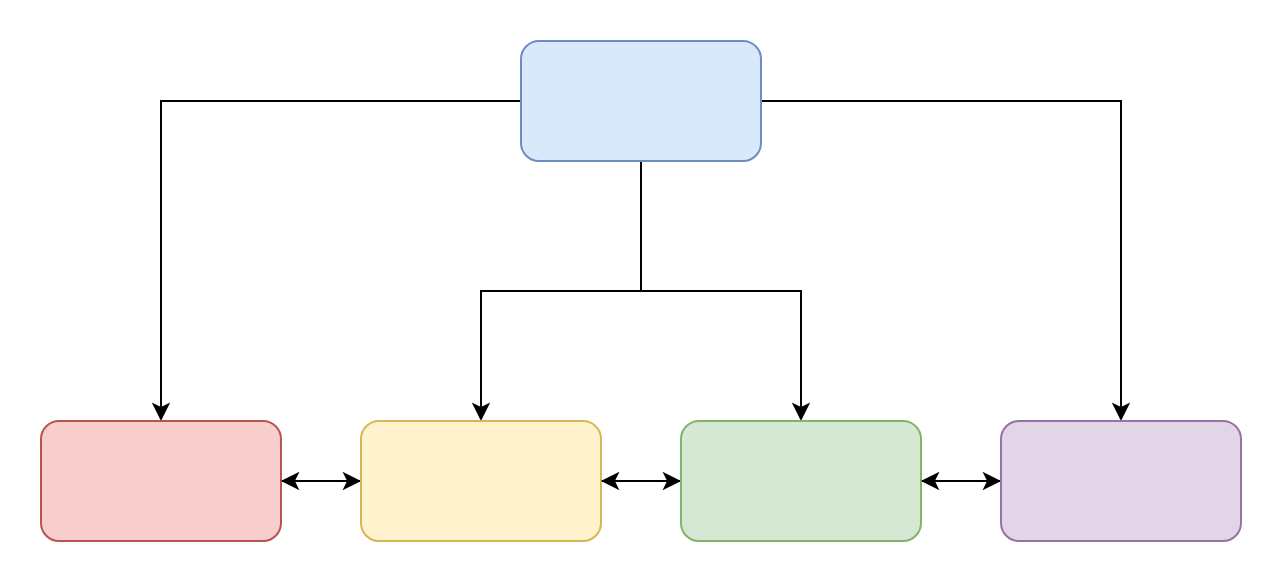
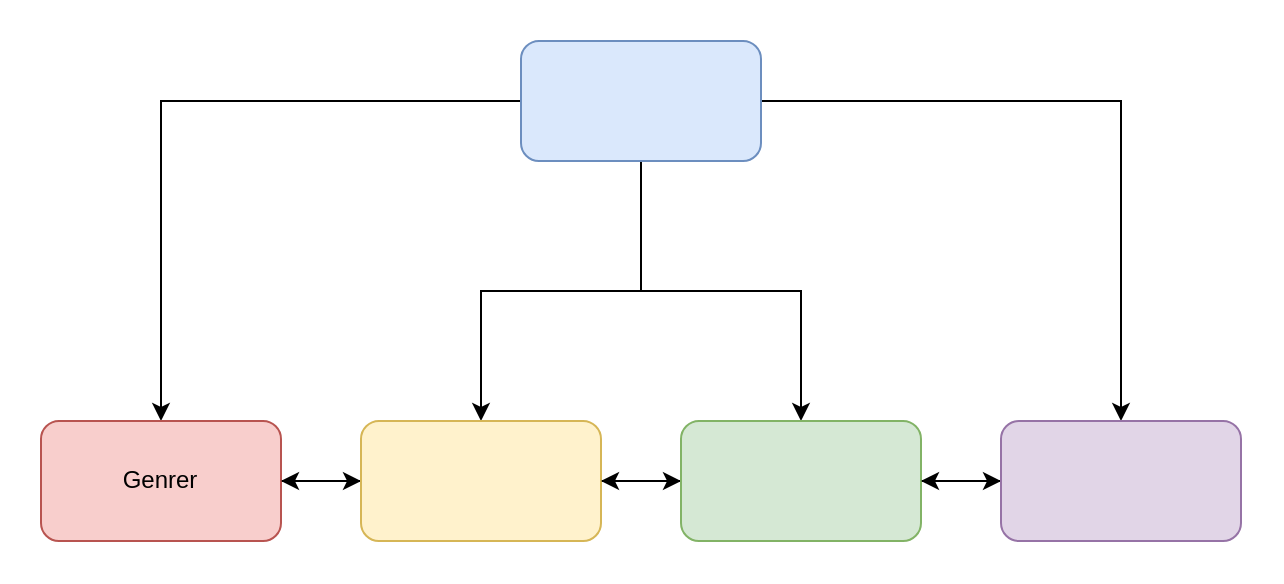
  <mxCell id="0" />
  <mxCell id="1" parent="0" />
  <mxCell id="2" style="edgeStyle=orthogonalEdgeStyle;rounded=0;orthogonalLoop=1;jettySize=auto;html=1;entryX=0.5;entryY=0;entryDx=0;entryDy=0;" parent="1" source="6" target="8" edge="1"><mxGeometry relative="1" as="geometry" /></mxCell>
  <mxCell id="3" style="edgeStyle=orthogonalEdgeStyle;rounded=0;orthogonalLoop=1;jettySize=auto;html=1;exitX=0.5;exitY=1;exitDx=0;exitDy=0;entryX=0.5;entryY=0;entryDx=0;entryDy=0;" parent="1" source="6" target="11" edge="1"><mxGeometry relative="1" as="geometry" /></mxCell>
  <mxCell id="4" style="edgeStyle=orthogonalEdgeStyle;rounded=0;orthogonalLoop=1;jettySize=auto;html=1;entryX=0.5;entryY=0;entryDx=0;entryDy=0;" parent="1" source="6" target="14" edge="1"><mxGeometry relative="1" as="geometry" /></mxCell>
  <mxCell id="5" style="edgeStyle=orthogonalEdgeStyle;rounded=0;orthogonalLoop=1;jettySize=auto;html=1;" parent="1" source="6" target="17" edge="1"><mxGeometry relative="1" as="geometry"><mxPoint x="540" y="210" as="targetPoint" /></mxGeometry></mxCell>
  <mxCell id="6" value="" style="rounded=1;whiteSpace=wrap;html=1;fillColor=#dae8fc;strokeColor=#6c8ebf;" parent="1" vertex="1"><mxGeometry x="260" y="20" width="120" height="60" as="geometry" /></mxCell>
  <mxCell id="7" style="edgeStyle=orthogonalEdgeStyle;rounded=0;orthogonalLoop=1;jettySize=auto;html=1;entryX=0;entryY=0.5;entryDx=0;entryDy=0;" parent="1" source="8" target="11" edge="1"><mxGeometry relative="1" as="geometry" /></mxCell>
  <mxCell id="8" value="" style="rounded=1;whiteSpace=wrap;html=1;fillColor=#f8cecc;strokeColor=#b85450;" parent="1" vertex="1"><mxGeometry x="20" y="210" width="120" height="60" as="geometry" /></mxCell>
  <mxCell id="9" style="edgeStyle=orthogonalEdgeStyle;rounded=0;orthogonalLoop=1;jettySize=auto;html=1;" parent="1" source="11" target="14" edge="1"><mxGeometry relative="1" as="geometry" /></mxCell>
  <mxCell id="10" style="edgeStyle=orthogonalEdgeStyle;rounded=0;orthogonalLoop=1;jettySize=auto;html=1;exitX=0;exitY=0.5;exitDx=0;exitDy=0;entryX=1;entryY=0.5;entryDx=0;entryDy=0;" parent="1" source="11" target="8" edge="1"><mxGeometry relative="1" as="geometry" /></mxCell>
  <mxCell id="11" value="" style="rounded=1;whiteSpace=wrap;html=1;fillColor=#fff2cc;strokeColor=#d6b656;" parent="1" vertex="1"><mxGeometry x="180" y="210" width="120" height="60" as="geometry" /></mxCell>
  <mxCell id="12" style="edgeStyle=orthogonalEdgeStyle;rounded=0;orthogonalLoop=1;jettySize=auto;html=1;entryX=0;entryY=0.5;entryDx=0;entryDy=0;" parent="1" source="14" target="17" edge="1"><mxGeometry relative="1" as="geometry" /></mxCell>
  <mxCell id="13" style="edgeStyle=orthogonalEdgeStyle;rounded=0;orthogonalLoop=1;jettySize=auto;html=1;entryX=1;entryY=0.5;entryDx=0;entryDy=0;" parent="1" source="14" target="11" edge="1"><mxGeometry relative="1" as="geometry" /></mxCell>
  <mxCell id="14" value="" style="rounded=1;whiteSpace=wrap;html=1;fillColor=#d5e8d4;strokeColor=#82b366;" parent="1" vertex="1"><mxGeometry x="340" y="210" width="120" height="60" as="geometry" /></mxCell>
+ <mxCell id="15" value="Genrer" style="text;html=1;strokeColor=none;fillColor=none;align=center;verticalAlign=middle;whiteSpace=wrap;rounded=0;" parent="1" vertex="1"><mxGeometry x="60" y="230" width="40" height="20" as="geometry" /></mxCell>
  <mxCell id="16" style="edgeStyle=orthogonalEdgeStyle;rounded=0;orthogonalLoop=1;jettySize=auto;html=1;entryX=1;entryY=0.5;entryDx=0;entryDy=0;" parent="1" source="17" target="14" edge="1"><mxGeometry relative="1" as="geometry" /></mxCell>
  <mxCell id="17" value="" style="rounded=1;whiteSpace=wrap;html=1;fillColor=#e1d5e7;strokeColor=#9673a6;" parent="1" vertex="1"><mxGeometry x="500" y="210" width="120" height="60" as="geometry" /></mxCell>
